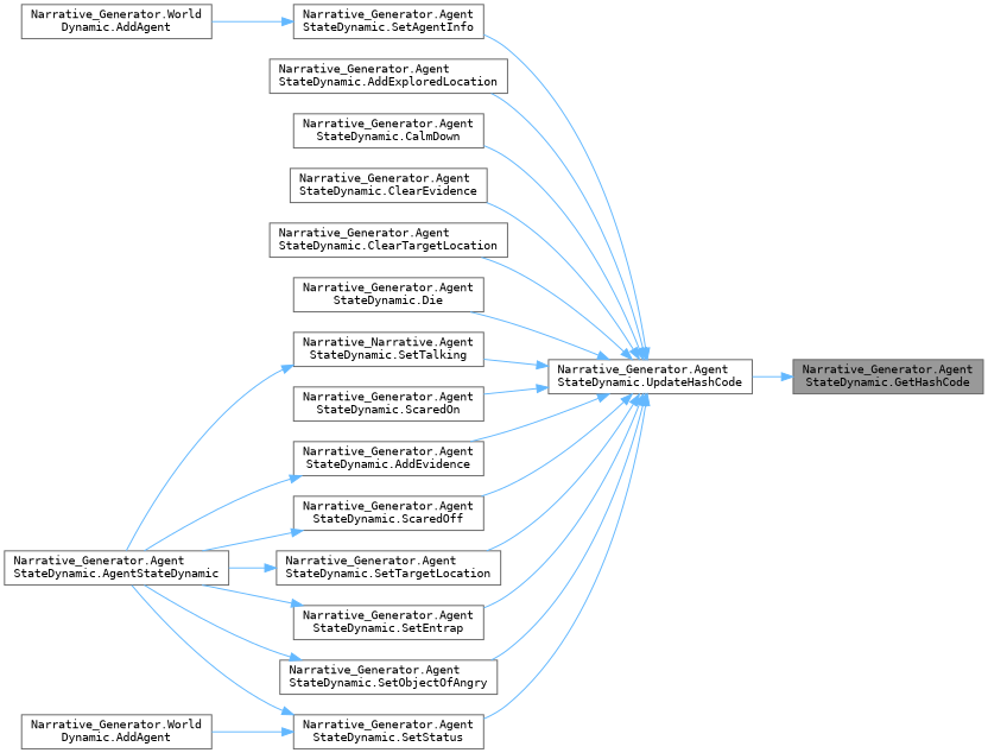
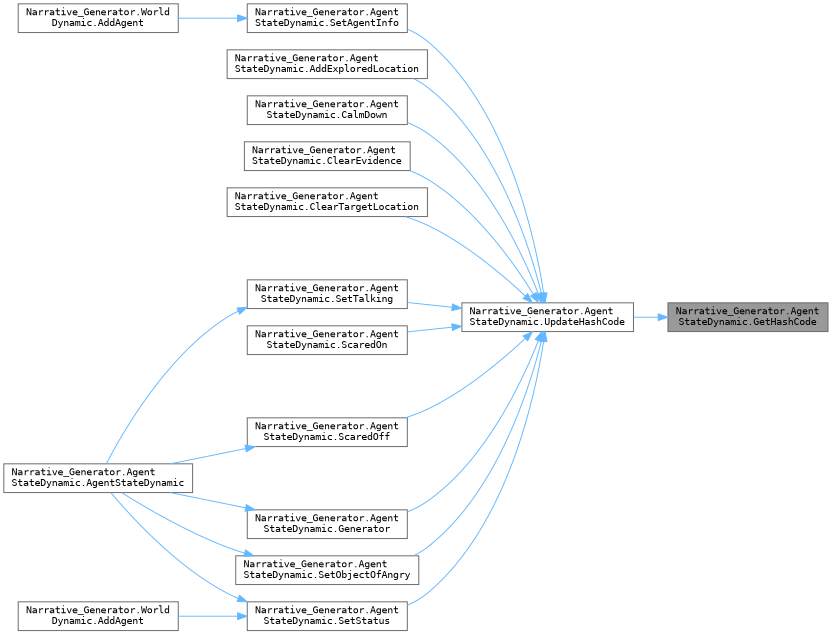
  digraph {
    fontname="DejaVu Sans Mono"
    rankdir=RL
    node [color=grey40 fillcolor=white fontname="DejaVu Sans Mono" fontsize=10 shape=box style=filled]
    edge [color=steelblue1 dir=back fontname="DejaVu Sans Mono" fontsize=10 labelfontname=Helvetica labelfontsize=10 style=solid]
    n1 [color=gray40 fillcolor=grey60 fontcolor=black height=0.2 label="Narrative_Generator.Agent\lStateDynamic.GetHashCode" width=0.4]
    n2 [height=0.2 label="Narrative_Generator.Agent\lStateDynamic.UpdateHashCode" width=0.4]
-   n3 [height=0.2 label="Narrative_Generator.Agent\lStateDynamic.AddEvidence" width=0.4]
    n4 [height=0.2 label="Narrative_Generator.Agent\lStateDynamic.AddExploredLocation" width=0.4]
    n5 [height=0.2 label="Narrative_Generator.Agent\lStateDynamic.CalmDown" width=0.4]
    n6 [height=0.2 label="Narrative_Generator.Agent\lStateDynamic.ClearEvidence" width=0.4]
    n7 [height=0.2 label="Narrative_Generator.Agent\lStateDynamic.ClearTargetLocation" width=0.4]
-   n8 [height=0.2 label="Narrative_Generator.Agent\lStateDynamic.Die" width=0.4]
    n9 [height=0.2 label="Narrative_Generator.Agent\lStateDynamic.ScaredOff" width=0.4]
    n10 [height=0.2 label="Narrative_Generator.Agent\lStateDynamic.ScaredOn" width=0.4]
    n11 [height=0.2 label="Narrative_Generator.Agent\lStateDynamic.SetAgentInfo" width=0.4]
-   n12 [height=0.2 label="Narrative_Generator.Agent\lStateDynamic.SetEntrap" width=0.4]
+   n12 [height=0.2 label="Narrative_Generator.Agent\lStateDynamic.Generator" width=0.4]
    n13 [height=0.2 label="Narrative_Generator.Agent\lStateDynamic.SetObjectOfAngry" width=0.4]
    n14 [height=0.2 label="Narrative_Generator.Agent\lStateDynamic.SetStatus" width=0.4]
-   n15 [height=0.2 label="Narrative_Narrative.Agent\lStateDynamic.SetTalking" width=0.4]
-   n16 [height=0.2 label="Narrative_Generator.Agent\lStateDynamic.SetTargetLocation" width=0.4]
+   n15 [height=0.2 label="Narrative_Generator.Agent\lStateDynamic.SetTalking" width=0.4]
    n17 [height=0.2 label="Narrative_Generator.Agent\lStateDynamic.AgentStateDynamic" width=0.4]
    n18 [height=0.2 label="Narrative_Generator.World\lDynamic.AddAgent" width=0.4]
    n19 [height=0.2 label="Narrative_Generator.World\lDynamic.AddAgent" width=0.4]
    n1 -> n2
-   n2 -> n3
    n2 -> n4
    n2 -> n5
    n2 -> n6
    n2 -> n7
-   n2 -> n8
    n2 -> n9
    n2 -> n10
    n2 -> n11
    n2 -> n12
    n2 -> n13
    n2 -> n14
    n2 -> n15
-   n2 -> n16
-   n3 -> n17
    n9 -> n17
    n11 -> n18
    n12 -> n17
    n13 -> n17
    n14 -> n17
    n14 -> n19
    n15 -> n17
-   n16 -> n17
  }
